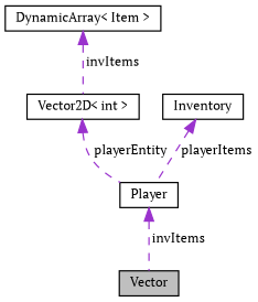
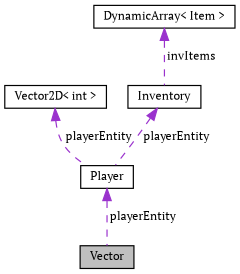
  digraph {
    fontname="PT Serif"
    node [color=black fillcolor=white fontname="PT Serif" fontsize=10 shape=record style=filled]
    edge [color=darkorchid3 dir=back fontname="PT Serif" fontsize=10 labelfontname=Helvetica labelfontsize=10 style=dashed]
    n1 [fillcolor=grey75 fontcolor=black height=0.2 label=Vector width=0.4]
    n2 [height=0.2 label=Player width=0.4]
    n3 [height=0.2 label="Vector2D\< int \>" width=0.4]
    n4 [height=0.2 label=Inventory width=0.4]
    n5 [height=0.2 label="DynamicArray\< Item \>" width=0.4]
-   n2 -> n1 [label=" invItems"]
+   n2 -> n1 [label=" playerEntity"]
    n3 -> n2 [label=" playerEntity"]
-   n4 -> n2 [label=" playerItems"]
-   n5 -> n3 [label=" invItems"]
+   n4 -> n2 [label=" playerEntity"]
+   n5 -> n4 [label=" invItems"]
  }
